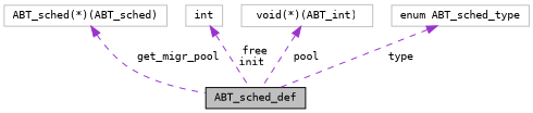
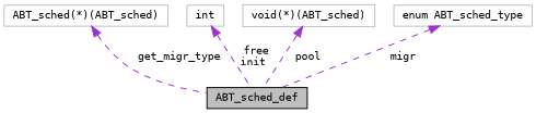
  digraph {
    fontname="DejaVu Sans Mono"
    node [color=grey75 fillcolor=white fontname="DejaVu Sans Mono" fontsize=10 shape=record style=filled]
    edge [color=darkorchid3 dir=back fontname="DejaVu Sans Mono" fontsize=10 labelfontname=Helvetica labelfontsize=10 style=dashed]
    n1 [color=black fillcolor=grey75 fontcolor=black height=0.2 label=ABT_sched_def width=0.4]
    n2 [height=0.2 label="ABT_sched(*)(ABT_sched)" width=0.4]
    n3 [height=0.2 label=int width=0.4]
-   n4 [height=0.2 label="void(*)(ABT_int)" width=0.4]
+   n4 [height=0.2 label="void(*)(ABT_sched)" width=0.4]
    n5 [height=0.2 label="enum ABT_sched_type" width=0.4]
-   n2 -> n1 [label=" get_migr_pool"]
+   n2 -> n1 [label=" get_migr_type"]
    n3 -> n1 [label=" free\ninit"]
    n4 -> n1 [label=" pool"]
-   n5 -> n1 [label=" type"]
+   n5 -> n1 [label=" migr"]
  }
